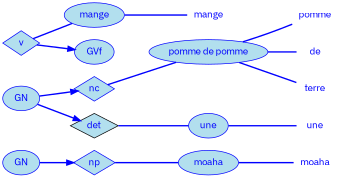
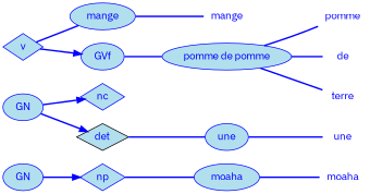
  digraph {
    fontname="IBM Plex Sans"
    rankdir=LR
    node [fillcolor=lightblue2 fontcolor=blue fontname="IBM Plex Sans" shape=plaintext color=blue style=filled]
    edge [arrowhead=none color=blue fontcolor=blue fontname="IBM Plex Sans" minlen=1 style=bold]
    n1 [height=0.50 label=moaha width=0.86 color="" style=""]
    n2 [height=0.50 label=moaha shape=ellipse width=1.22]
    n3 [height=0.50 label=np shape=diamond width=0.75]
    n4 [arrowhead=doubleoctagon height=0.50 label=GN width=0.75 shape=""]
    n5 [height=0.50 label=mange width=0.86 color="" style=""]
    n6 [height=0.50 label=mange shape=ellipse width=1.22]
    n7 [height=0.50 label=v shape=diamond width=0.75]
    n8 [arrowhead=doubleoctagon height=0.50 label=GVf width=0.81 shape=""]
    n9 [height=0.50 label=une width=0.75 color="" style=""]
    n10 [height=0.50 label=une shape=ellipse width=0.81]
    n11 [color=black height=0.50 label=det shape=diamond width=0.75]
    n12 [height=0.50 label=pomme width=0.92 color="" style=""]
    n13 [height=0.50 label=de width=0.75 color="" style=""]
    n14 [height=0.50 label=terre width=0.75 color="" style=""]
    n15 [height=0.50 label="pomme de pomme" shape=ellipse width=2.42]
    n16 [height=0.50 label=nc shape=diamond width=0.75]
    n17 [arrowhead=doubleoctagon height=0.50 label=GN width=0.75 shape=""]
    n2 -> n1
    n3 -> n2
    n4 -> n3 [shape=normal arrowhead=""]
    n6 -> n5
    n7 -> n6
    n7 -> n8 [shape=normal arrowhead=""]
    n10 -> n9
    n11 -> n10
    n15 -> n12
    n15 -> n13
    n15 -> n14
-   n16 -> n15
+   n8 -> n15
    n17 -> n11 [shape=normal arrowhead=""]
    n17 -> n16 [shape=normal arrowhead=""]
  }
